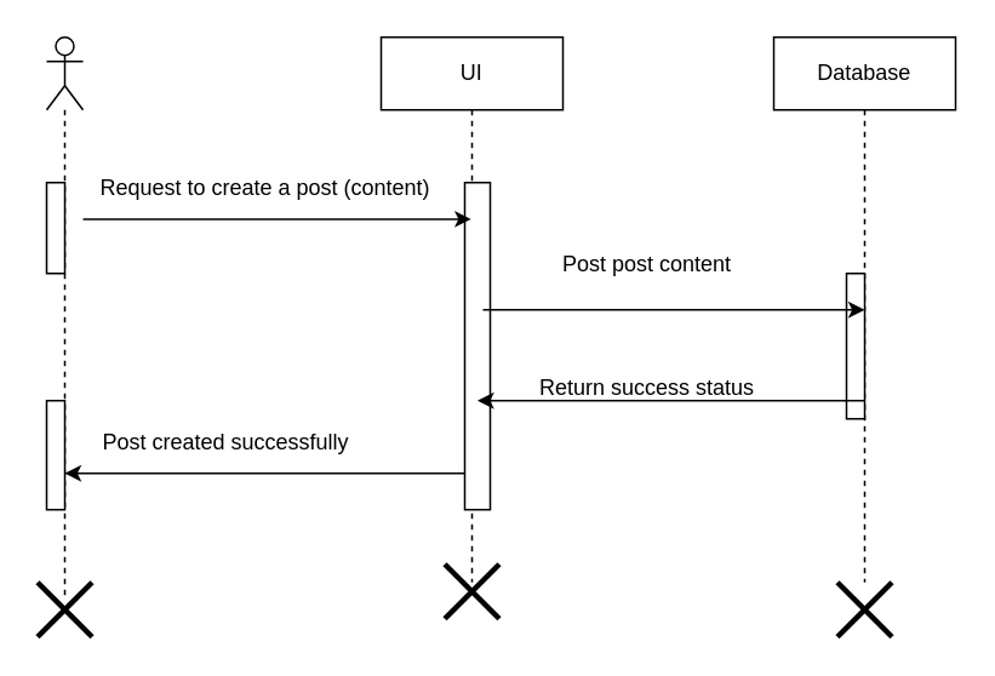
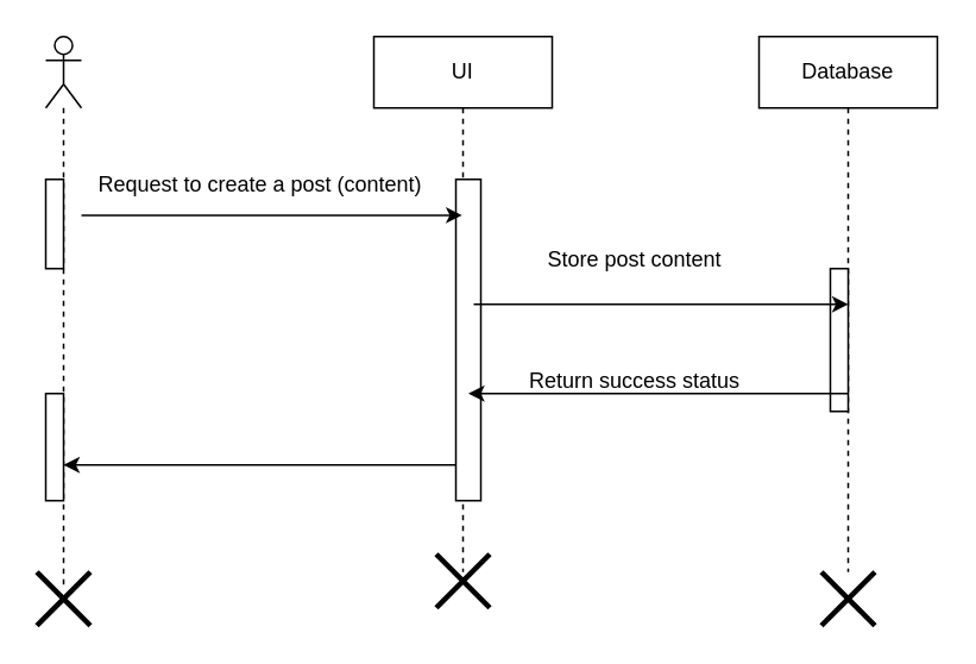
  <mxCell id="0" />
  <mxCell id="1" parent="0" />
- <mxCell id="2" value="Post post content" style="text;html=1;align=center;verticalAlign=middle;resizable=0;points=[];autosize=1;strokeColor=none;fillColor=none;" vertex="1" parent="1"><mxGeometry x="295" y="130" width="120" height="30" as="geometry" /></mxCell>
+ <mxCell id="2" value="Store post content" style="text;html=1;align=center;verticalAlign=middle;resizable=0;points=[];autosize=1;strokeColor=none;fillColor=none;" vertex="1" parent="1"><mxGeometry x="295" y="130" width="120" height="30" as="geometry" /></mxCell>
  <mxCell id="3" value="" style="shape=umlLifeline;perimeter=lifelinePerimeter;whiteSpace=wrap;html=1;container=1;dropTarget=0;collapsible=0;recursiveResize=0;outlineConnect=0;portConstraint=eastwest;newEdgeStyle={&quot;curved&quot;:0,&quot;rounded&quot;:0};participant=umlActor;" vertex="1" parent="1"><mxGeometry x="25" y="20" width="20" height="310" as="geometry" /></mxCell>
  <mxCell id="4" value="UI" style="shape=umlLifeline;perimeter=lifelinePerimeter;whiteSpace=wrap;html=1;container=1;dropTarget=0;collapsible=0;recursiveResize=0;outlineConnect=0;portConstraint=eastwest;newEdgeStyle={&quot;curved&quot;:0,&quot;rounded&quot;:0};" vertex="1" parent="1"><mxGeometry x="209" y="20" width="100" height="300" as="geometry" /></mxCell>
  <mxCell id="5" value="" style="html=1;points=[[0,0,0,0,5],[0,1,0,0,-5],[1,0,0,0,5],[1,1,0,0,-5]];perimeter=orthogonalPerimeter;outlineConnect=0;targetShapes=umlLifeline;portConstraint=eastwest;newEdgeStyle={&quot;curved&quot;:0,&quot;rounded&quot;:0};" vertex="1" parent="4"><mxGeometry x="46" y="80" width="14" height="180" as="geometry" /></mxCell>
  <mxCell id="6" value="Database" style="shape=umlLifeline;perimeter=lifelinePerimeter;whiteSpace=wrap;html=1;container=1;dropTarget=0;collapsible=0;recursiveResize=0;outlineConnect=0;portConstraint=eastwest;newEdgeStyle={&quot;curved&quot;:0,&quot;rounded&quot;:0};" vertex="1" parent="1"><mxGeometry x="425" y="20" width="100" height="300" as="geometry" /></mxCell>
  <mxCell id="7" value="" style="html=1;points=[[0,0,0,0,5],[0,1,0,0,-5],[1,0,0,0,5],[1,1,0,0,-5]];perimeter=orthogonalPerimeter;outlineConnect=0;targetShapes=umlLifeline;portConstraint=eastwest;newEdgeStyle={&quot;curved&quot;:0,&quot;rounded&quot;:0};" vertex="1" parent="6"><mxGeometry x="40" y="130" width="10" height="80" as="geometry" /></mxCell>
  <mxCell id="8" value="" style="shape=umlDestroy;whiteSpace=wrap;html=1;strokeWidth=3;targetShapes=umlLifeline;" vertex="1" parent="1"><mxGeometry x="244" y="310" width="30" height="30" as="geometry" /></mxCell>
  <mxCell id="9" value="" style="shape=umlDestroy;whiteSpace=wrap;html=1;strokeWidth=3;targetShapes=umlLifeline;" vertex="1" parent="1"><mxGeometry x="460" y="320" width="30" height="30" as="geometry" /></mxCell>
  <mxCell id="10" value="" style="shape=umlDestroy;whiteSpace=wrap;html=1;strokeWidth=3;targetShapes=umlLifeline;" vertex="1" parent="1"><mxGeometry x="20" y="320" width="30" height="30" as="geometry" /></mxCell>
  <mxCell id="11" value="" style="html=1;points=[[0,0,0,0,5],[0,1,0,0,-5],[1,0,0,0,5],[1,1,0,0,-5]];perimeter=orthogonalPerimeter;outlineConnect=0;targetShapes=umlLifeline;portConstraint=eastwest;newEdgeStyle={&quot;curved&quot;:0,&quot;rounded&quot;:0};" vertex="1" parent="1"><mxGeometry x="25" y="100" width="10" height="50" as="geometry" /></mxCell>
  <mxCell id="12" value="" style="endArrow=classic;html=1;rounded=0;exitX=1;exitY=0.323;exitDx=0;exitDy=0;exitPerimeter=0;" edge="1" parent="1" source="3" target="4"><mxGeometry width="50" height="50" relative="1" as="geometry"><mxPoint x="235" y="210" as="sourcePoint" /><mxPoint x="285" y="160" as="targetPoint" /></mxGeometry></mxCell>
  <mxCell id="13" value="Request to create a post (content)" style="text;html=1;align=center;verticalAlign=middle;resizable=0;points=[];autosize=1;strokeColor=none;fillColor=none;" vertex="1" parent="1"><mxGeometry x="45" y="88" width="200" height="30" as="geometry" /></mxCell>
  <mxCell id="14" value="" style="endArrow=classic;html=1;rounded=0;" edge="1" parent="1"><mxGeometry width="50" height="50" relative="1" as="geometry"><mxPoint x="265" y="170" as="sourcePoint" /><mxPoint x="475" y="170" as="targetPoint" /></mxGeometry></mxCell>
  <mxCell id="15" value="" style="endArrow=classic;html=1;rounded=0;exitX=1;exitY=0.875;exitDx=0;exitDy=0;exitPerimeter=0;" edge="1" parent="1" source="7"><mxGeometry width="50" height="50" relative="1" as="geometry"><mxPoint x="235" y="210" as="sourcePoint" /><mxPoint x="262" y="220" as="targetPoint" /></mxGeometry></mxCell>
  <mxCell id="16" value="Return success status" style="text;html=1;align=center;verticalAlign=middle;resizable=0;points=[];autosize=1;strokeColor=none;fillColor=none;" vertex="1" parent="1"><mxGeometry x="285" y="198" width="140" height="30" as="geometry" /></mxCell>
  <mxCell id="17" value="" style="html=1;points=[[0,0,0,0,5],[0,1,0,0,-5],[1,0,0,0,5],[1,1,0,0,-5]];perimeter=orthogonalPerimeter;outlineConnect=0;targetShapes=umlLifeline;portConstraint=eastwest;newEdgeStyle={&quot;curved&quot;:0,&quot;rounded&quot;:0};" vertex="1" parent="1"><mxGeometry x="25" y="220" width="10" height="60" as="geometry" /></mxCell>
  <mxCell id="18" value="" style="endArrow=classic;html=1;rounded=0;exitX=0;exitY=0.889;exitDx=0;exitDy=0;exitPerimeter=0;entryX=1;entryY=0.667;entryDx=0;entryDy=0;entryPerimeter=0;" edge="1" parent="1" source="5" target="17"><mxGeometry width="50" height="50" relative="1" as="geometry"><mxPoint x="235" y="210" as="sourcePoint" /><mxPoint x="45" y="240" as="targetPoint" /></mxGeometry></mxCell>
- <mxCell id="19" value="Post created successfully&amp;nbsp;" style="text;html=1;align=center;verticalAlign=middle;resizable=0;points=[];autosize=1;strokeColor=none;fillColor=none;" vertex="1" parent="1"><mxGeometry x="45" y="228" width="160" height="30" as="geometry" /></mxCell>
